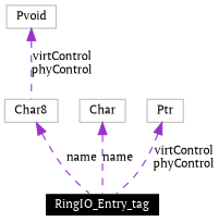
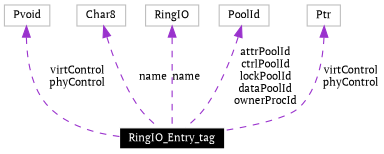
  digraph {
    fontname="PT Serif"
    node [color=grey75 fillcolor=white fontname="PT Serif" fontsize=10 shape=record style=filled]
    edge [color=darkorchid3 dir=back fontname="PT Serif" fontsize=10 labelfontname=Helvetica labelfontsize=10 style=dashed]
    n1 [color=white fillcolor=black fontcolor=white height=0.2 label=RingIO_Entry_tag width=0.4]
    n2 [height=0.2 label=Pvoid width=0.4]
    n3 [height=0.2 label=Char8 width=0.4]
-   n4 [height=0.2 label=Char width=0.4]
+   n4 [height=0.2 label=RingIO width=0.4]
+   n5 [height=0.2 label=PoolId width=0.4]
    n6 [height=0.2 label=Ptr width=0.4]
-   n2 -> n3 [label="virtControl\nphyControl"]
+   n2 -> n1 [label="virtControl\nphyControl"]
    n3 -> n1 [label=name]
    n4 -> n1 [label=name]
+   n5 -> n1 [label="attrPoolId\nctrlPoolId\nlockPoolId\ndataPoolId\nownerProcId"]
    n6 -> n1 [label="virtControl\nphyControl"]
  }
